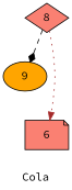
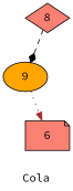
  digraph {
    fontname="Source Code Pro"
    label=Cola
    node [fillcolor=salmon fontname="Source Code Pro" style=filled]
    edge [fontname="Source Code Pro"]
    n1 [label=8 shape=diamond]
    n2 [fillcolor=orange label=9 shape=ellipse]
    n3 [label=6 shape=note]
    n1 -> n2 [arrowhead=diamond color=black style=dashed]
-   n1 -> n3 [arrowhead=normal color=brown style=dotted]
+   n2 -> n3 [arrowhead=normal color=brown style=dotted]
  }
